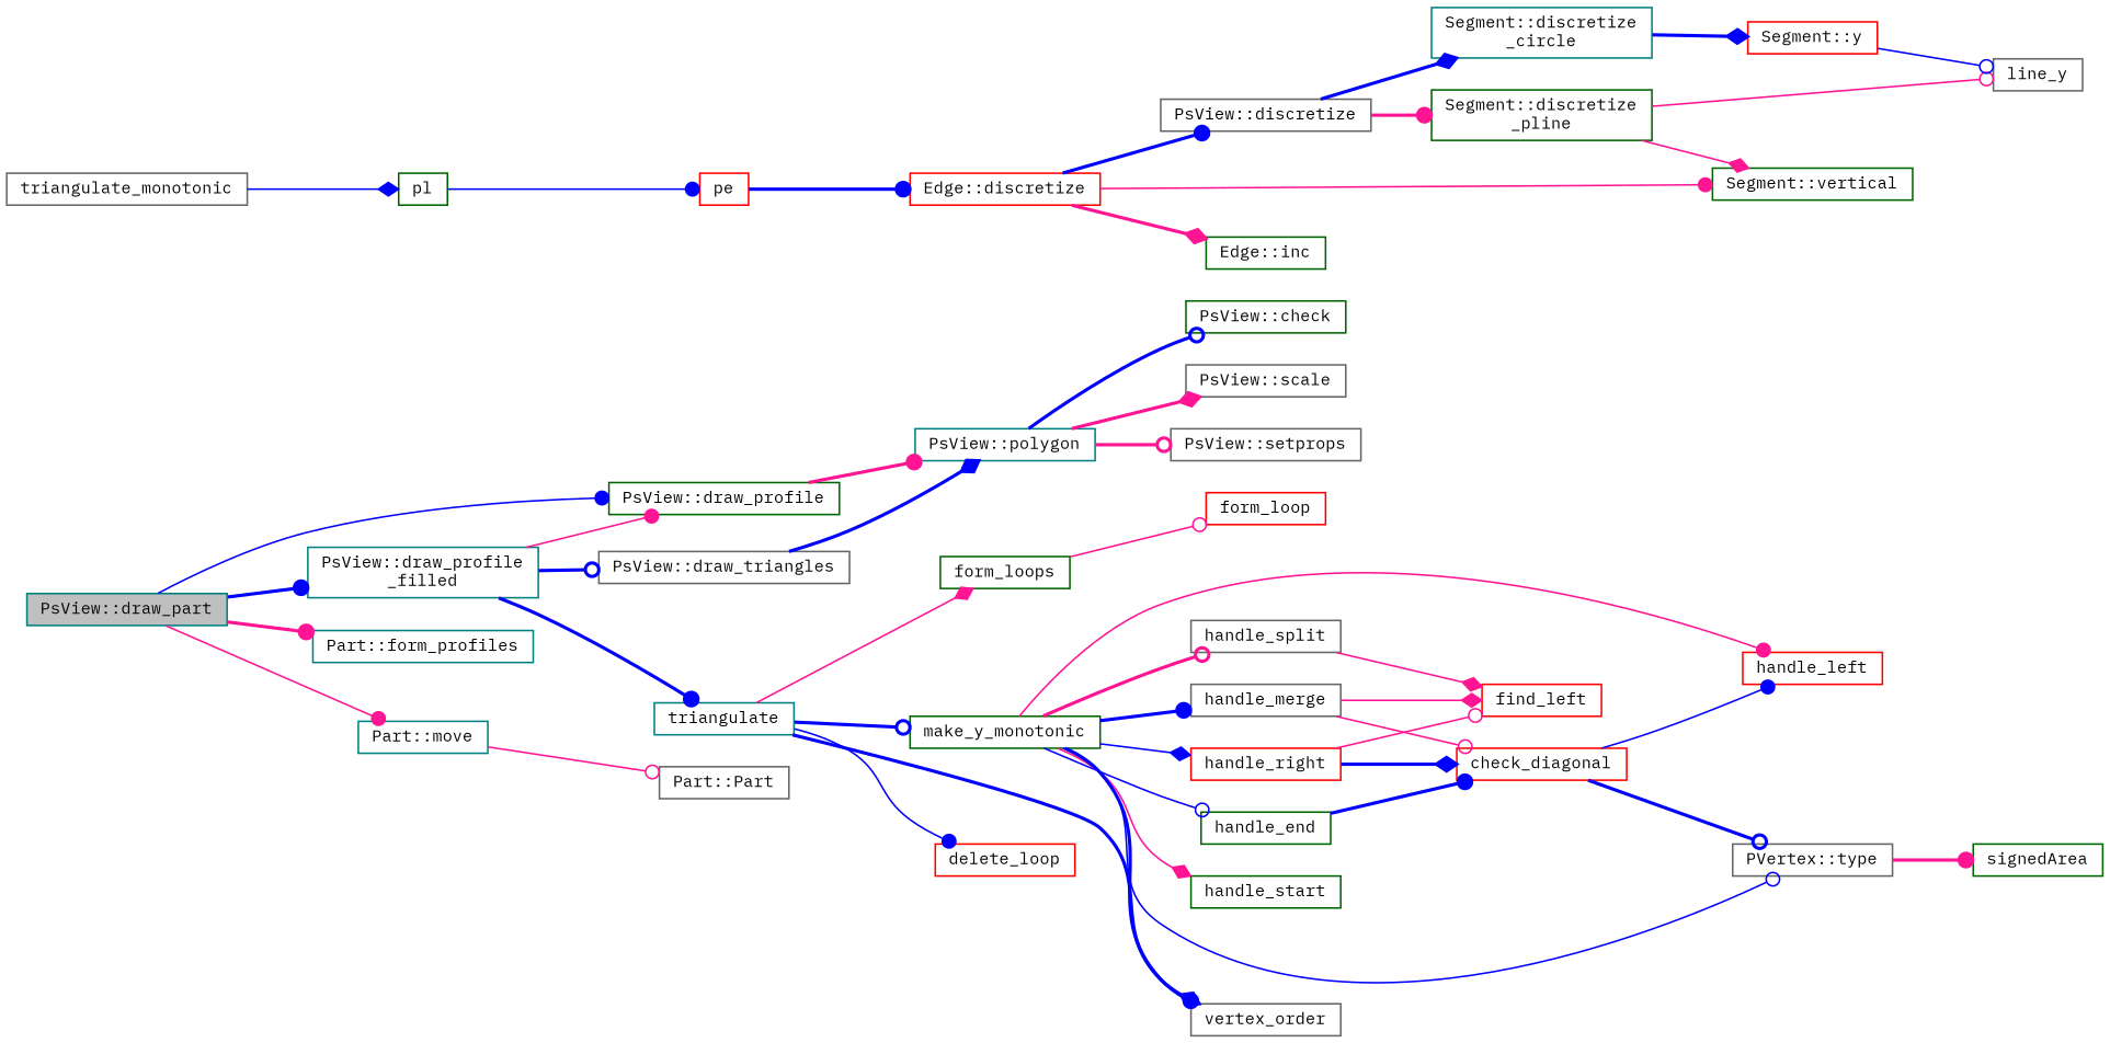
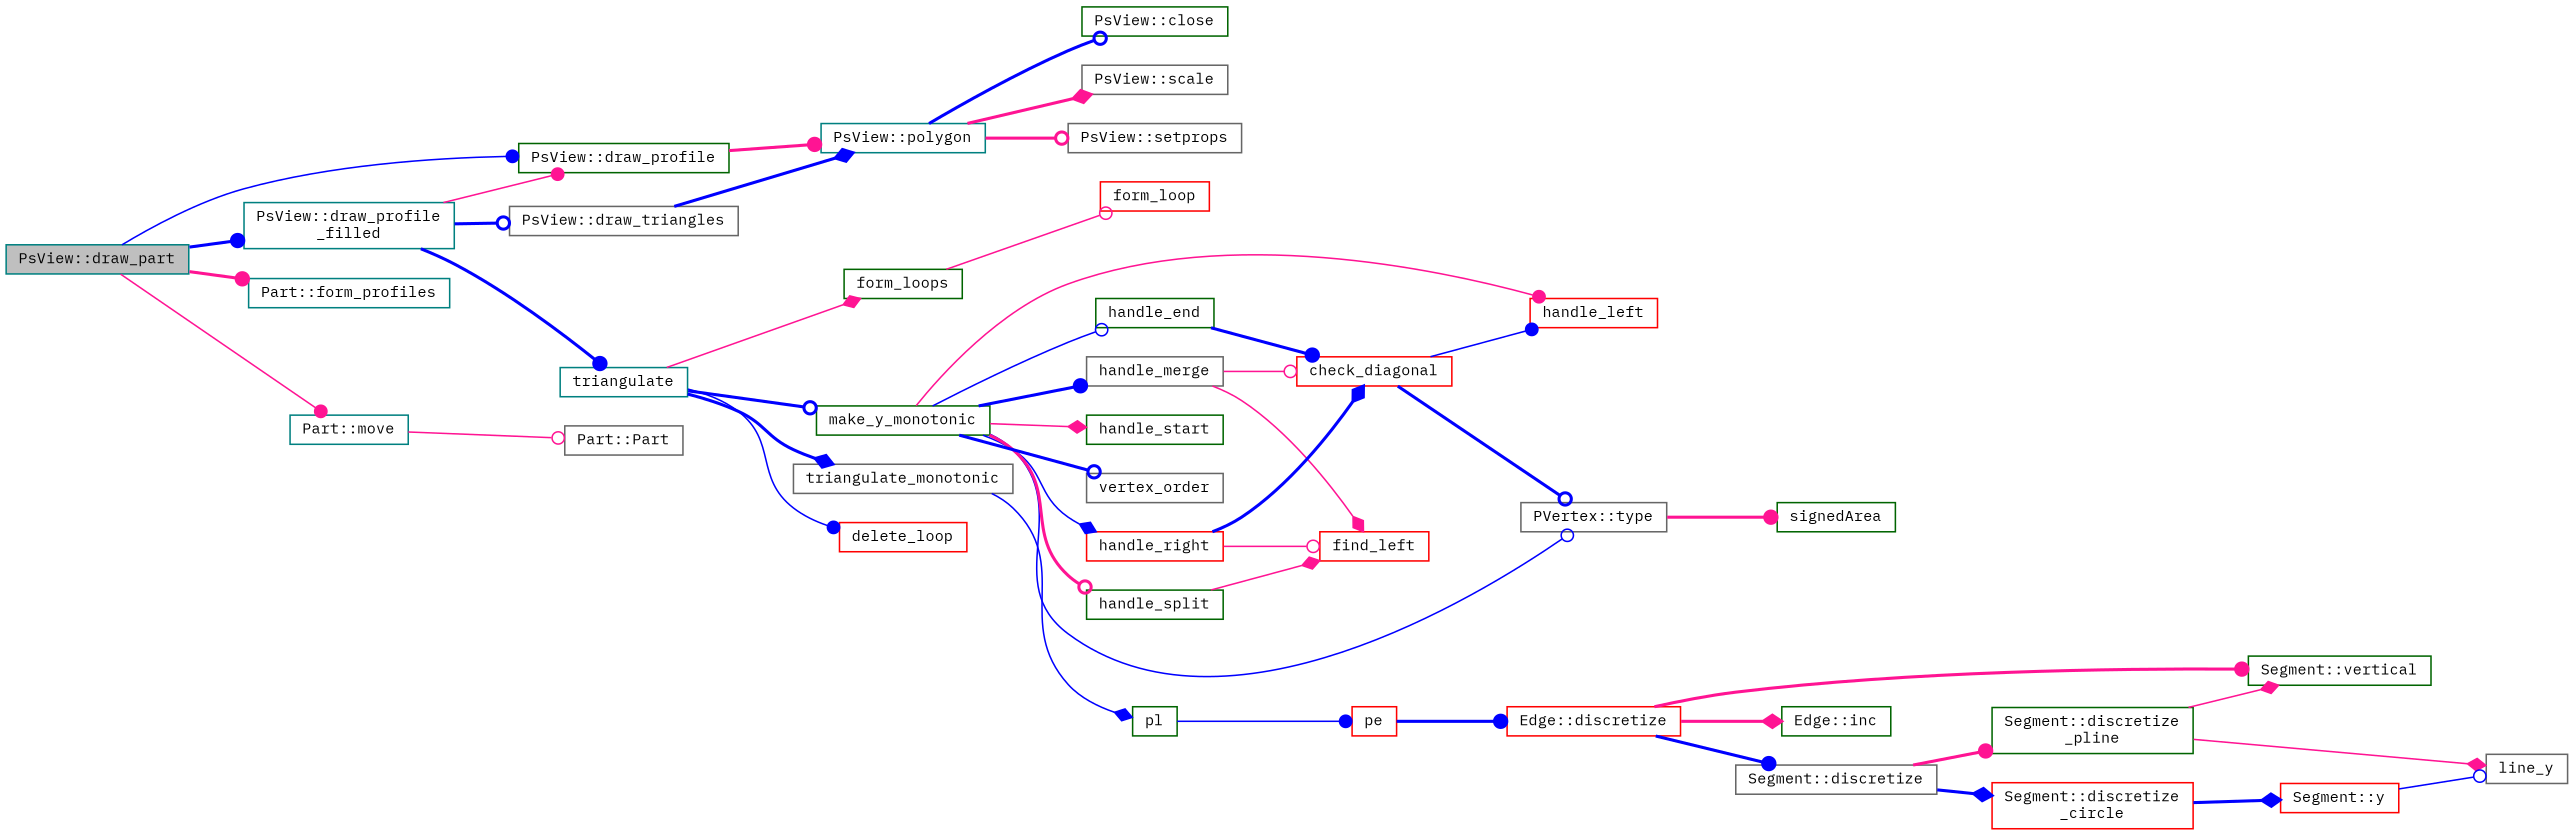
  digraph {
    fontname="IBM Plex Mono"
    rankdir=LR
    node [color=darkgreen fillcolor=white fontname="IBM Plex Mono" fontsize=10 shape=record style=filled]
    edge [arrowhead=dot color=blue fontname="IBM Plex Mono" fontsize=10 labelfontname=Helvetica labelfontsize=10 style=bold]
    n1 [color=teal fillcolor=grey75 fontcolor=black height=0.2 label="PsView::draw_part" width=0.4]
    n2 [height=0.2 label="PsView::draw_profile" width=0.4]
    n3 [color=teal height=0.2 label="PsView::draw_profile\l_filled" width=0.4]
    n4 [color=teal height=0.2 label="Part::form_profiles" width=0.4]
    n5 [color=teal height=0.2 label="Part::move" width=0.4]
    n6 [color=teal height=0.2 label="PsView::polygon" width=0.4]
    n7 [color=gray40 height=0.2 label="PsView::draw_triangles" width=0.4]
    n8 [color=teal height=0.2 label=triangulate width=0.4]
    n9 [color=gray40 height=0.2 label="Part::Part" width=0.4]
-   n10 [height=0.2 label="PsView::check" width=0.4]
+   n10 [height=0.2 label="PsView::close" width=0.4]
    n11 [color=gray40 height=0.2 label="PsView::scale" width=0.4]
    n12 [color=gray40 height=0.2 label="PsView::setprops" width=0.4]
    n13 [color=red height=0.2 label=delete_loop width=0.4]
    n14 [height=0.2 label=form_loops width=0.4]
    n15 [height=0.2 label=make_y_monotonic width=0.4]
    n16 [color=gray40 height=0.2 label=triangulate_monotonic width=0.4]
    n17 [color=red height=0.2 label=form_loop width=0.4]
    n18 [height=0.2 label=handle_end width=0.4]
    n19 [color=gray40 height=0.2 label="PVertex::type" width=0.4]
    n20 [color=red height=0.2 label=handle_left width=0.4]
    n21 [color=gray40 height=0.2 label=handle_merge width=0.4]
    n22 [color=red height=0.2 label=handle_right width=0.4]
-   n23 [color=gray40 height=0.2 label=handle_split width=0.4]
+   n23 [height=0.2 label=handle_split width=0.4]
    n24 [height=0.2 label=handle_start width=0.4]
    n25 [color=gray40 height=0.2 label=vertex_order width=0.4]
    n26 [height=0.2 label=pl width=0.4]
    n27 [color=red height=0.2 label=check_diagonal width=0.4]
    n28 [height=0.2 label=signedArea width=0.4]
    n29 [color=red height=0.2 label=find_left width=0.4]
    n30 [color=red height=0.2 label=pe width=0.4]
    n31 [color=red height=0.2 label="Edge::discretize" width=0.4]
-   n32 [color=gray40 height=0.2 label="PsView::discretize" width=0.4]
+   n32 [color=gray40 height=0.2 label="Segment::discretize" width=0.4]
    n33 [height=0.2 label="Segment::vertical" width=0.4]
    n34 [height=0.2 label="Edge::inc" width=0.4]
-   n35 [color=teal height=0.2 label="Segment::discretize\l_circle" width=0.4]
+   n35 [color=red height=0.2 label="Segment::discretize\l_circle" width=0.4]
    n36 [height=0.2 label="Segment::discretize\l_pline" width=0.4]
    n37 [color=red height=0.2 label="Segment::y" width=0.4]
    n38 [color=gray40 height=0.2 label=line_y width=0.4]
    n1 -> n2 [style=solid]
    n1 -> n3
    n1 -> n4 [color=deeppink]
    n1 -> n5 [color=deeppink style=solid]
    n2 -> n6 [color=deeppink]
    n3 -> n2 [color=deeppink style=solid]
    n3 -> n7 [arrowhead=odot]
    n3 -> n8
    n5 -> n9 [arrowhead=odot color=deeppink style=solid]
    n6 -> n10 [arrowhead=odot]
    n6 -> n11 [arrowhead=diamond color=deeppink]
    n6 -> n12 [arrowhead=odot color=deeppink]
    n7 -> n6 [arrowhead=diamond]
    n8 -> n13 [style=solid]
    n8 -> n14 [arrowhead=diamond color=deeppink style=solid]
    n8 -> n15 [arrowhead=odot]
-   n8 -> n25 [arrowhead=diamond]
+   n8 -> n16 [arrowhead=diamond]
    n14 -> n17 [arrowhead=odot color=deeppink style=solid]
    n15 -> n18 [arrowhead=odot style=solid]
    n15 -> n19 [arrowhead=odot style=solid]
    n15 -> n20 [color=deeppink style=solid]
    n15 -> n21
    n15 -> n22 [arrowhead=diamond style=solid]
    n15 -> n23 [arrowhead=odot color=deeppink]
    n15 -> n24 [arrowhead=diamond color=deeppink style=solid]
    n15 -> n25 [arrowhead=odot]
    n16 -> n26 [arrowhead=diamond style=solid]
    n18 -> n27
    n19 -> n28 [color=deeppink]
    n21 -> n27 [arrowhead=odot color=deeppink style=solid]
    n21 -> n29 [arrowhead=diamond color=deeppink style=solid]
    n22 -> n27 [arrowhead=diamond]
    n22 -> n29 [arrowhead=odot color=deeppink style=solid]
    n23 -> n29 [arrowhead=diamond color=deeppink style=solid]
    n26 -> n30 [style=solid]
    n27 -> n19 [arrowhead=odot]
    n27 -> n20 [style=solid]
    n30 -> n31
    n31 -> n32
-   n31 -> n33 [color=deeppink style=solid]
+   n31 -> n33 [color=deeppink]
    n31 -> n34 [arrowhead=diamond color=deeppink]
    n32 -> n35 [arrowhead=diamond]
    n32 -> n36 [color=deeppink]
    n35 -> n37 [arrowhead=diamond]
    n36 -> n33 [arrowhead=diamond color=deeppink style=solid]
-   n36 -> n38 [arrowhead=odot color=deeppink style=solid]
+   n36 -> n38 [arrowhead=diamond color=deeppink style=solid]
    n37 -> n38 [arrowhead=odot style=solid]
  }
